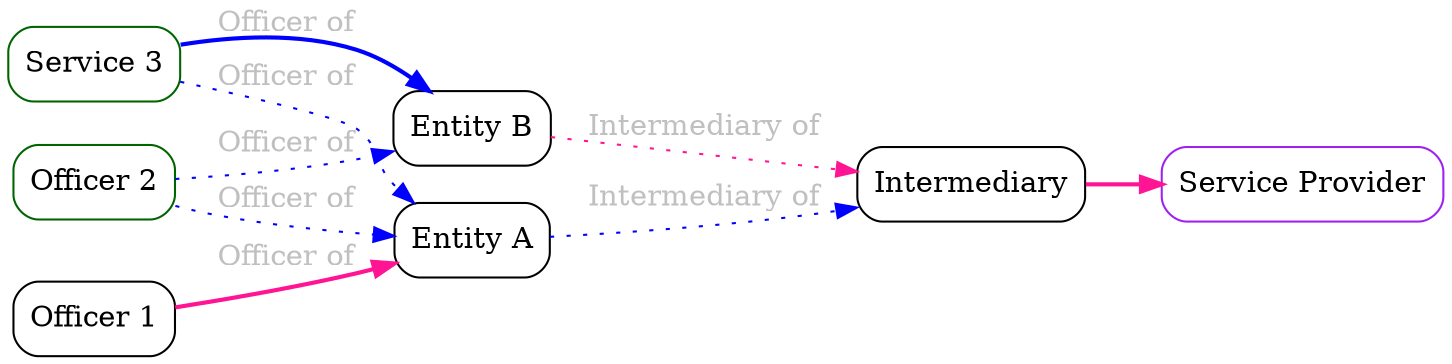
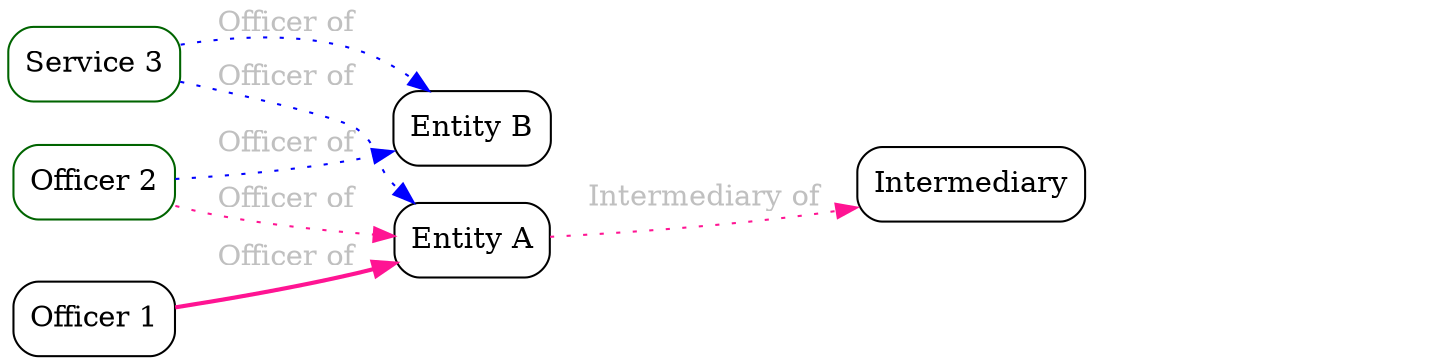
  digraph {
    rankdir=LR
    node [color=black shape=box style=rounded]
    edge [color=deeppink fontcolor=gray style=dotted]
    n1 [label="Officer 1"]
    n2 [label="Entity A"]
    n3 [label=Intermediary]
    n4 [label="Entity B"]
    n5 [color=darkgreen label="Officer 2"]
    n6 [color=darkgreen label="Service 3"]
-   n7 [color=purple label="Service Provider"]
    n1 -> n2 [label="Officer of" style=bold]
-   n2 -> n3 [color=blue label="Intermediary of"]
-   n3 -> n7 [style=bold fontcolor=""]
-   n4 -> n3 [label="Intermediary of"]
-   n5 -> n2 [color=blue label="Officer of"]
+   n2 -> n3 [label="Intermediary of"]
+   n5 -> n2 [label="Officer of"]
    n5 -> n4 [color=blue label="Officer of"]
    n6 -> n2 [color=blue label="Officer of"]
-   n6 -> n4 [color=blue label="Officer of" style=bold]
+   n6 -> n4 [color=blue label="Officer of"]
  }
